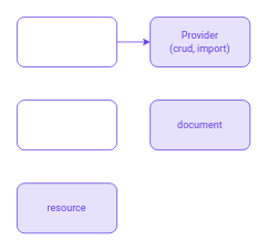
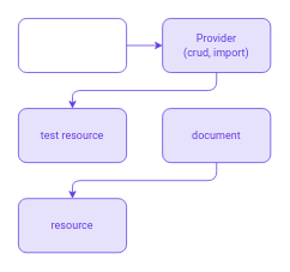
  <mxCell id="0" />
  <mxCell id="1" parent="0" />
  <mxCell id="2" style="edgeStyle=orthogonalEdgeStyle;rounded=1;orthogonalLoop=1;jettySize=auto;html=1;entryX=0;entryY=0.5;entryDx=0;entryDy=0;strokeColor=#623CE4;fillColor=none;fontColor=#623CE4;" edge="1" parent="1" source="3" target="6"><mxGeometry relative="1" as="geometry" /></mxCell>
  <mxCell id="3" value="" style="rounded=1;whiteSpace=wrap;html=1;strokeColor=#623CE4;fillColor=none;" vertex="1" parent="1"><mxGeometry x="20" y="20" width="120" height="60" as="geometry" /></mxCell>
  <mxCell id="4" value="" style="rounded=1;whiteSpace=wrap;html=1;strokeColor=#623CE4;fillColor=none;" vertex="1" parent="1"><mxGeometry x="180" y="20" width="120" height="60" as="geometry" /></mxCell>
+ <mxCell id="5" style="edgeStyle=orthogonalEdgeStyle;rounded=1;orthogonalLoop=1;jettySize=auto;html=1;strokeColor=#623CE4;fillColor=none;fontColor=#623CE4;entryX=0.5;entryY=0;entryDx=0;entryDy=0;" edge="1" parent="1" source="6" target="8"><mxGeometry relative="1" as="geometry"><mxPoint x="210" y="110" as="targetPoint" /><Array as="points"><mxPoint x="240" y="100" /><mxPoint x="80" y="100" /></Array></mxGeometry></mxCell>
  <mxCell id="6" value="Provider&lt;br&gt;(crud, import)&lt;br&gt;" style="rounded=1;whiteSpace=wrap;html=1;strokeColor=none;fillColor=#623CE4;opacity=15;fontFamily=Roboto;fontColor=#623CE4;" vertex="1" parent="1"><mxGeometry x="180" y="20" width="120" height="60" as="geometry" /></mxCell>
  <mxCell id="7" value="" style="rounded=1;whiteSpace=wrap;html=1;strokeColor=#623CE4;fillColor=none;" vertex="1" parent="1"><mxGeometry x="20" y="120" width="120" height="60" as="geometry" /></mxCell>
+ <mxCell id="8" value="test resource" style="rounded=1;whiteSpace=wrap;html=1;strokeColor=none;fillColor=#623CE4;opacity=15;fontFamily=Roboto;fontColor=#623CE4;" vertex="1" parent="1"><mxGeometry x="20" y="120" width="120" height="60" as="geometry" /></mxCell>
  <mxCell id="9" value="" style="rounded=1;whiteSpace=wrap;html=1;strokeColor=#623CE4;fillColor=none;" vertex="1" parent="1"><mxGeometry x="180" y="120" width="120" height="60" as="geometry" /></mxCell>
+ <mxCell id="10" style="edgeStyle=orthogonalEdgeStyle;rounded=1;orthogonalLoop=1;jettySize=auto;html=1;strokeColor=#623CE4;fillColor=none;fontColor=#623CE4;" edge="1" parent="1" source="11" target="13"><mxGeometry relative="1" as="geometry"><Array as="points"><mxPoint x="240" y="200" /><mxPoint x="80" y="200" /></Array></mxGeometry></mxCell>
  <mxCell id="11" value="document" style="rounded=1;whiteSpace=wrap;html=1;strokeColor=none;fillColor=#623CE4;opacity=15;fontFamily=Roboto;fontColor=#623CE4;" vertex="1" parent="1"><mxGeometry x="180" y="120" width="120" height="60" as="geometry" /></mxCell>
  <mxCell id="12" value="" style="rounded=1;whiteSpace=wrap;html=1;strokeColor=#623CE4;fillColor=none;" vertex="1" parent="1"><mxGeometry x="20" y="220" width="120" height="60" as="geometry" /></mxCell>
  <mxCell id="13" value="resource" style="rounded=1;whiteSpace=wrap;html=1;strokeColor=none;fillColor=#623CE4;opacity=15;fontFamily=Roboto;fontColor=#623CE4;" vertex="1" parent="1"><mxGeometry x="20" y="220" width="120" height="60" as="geometry" /></mxCell>
